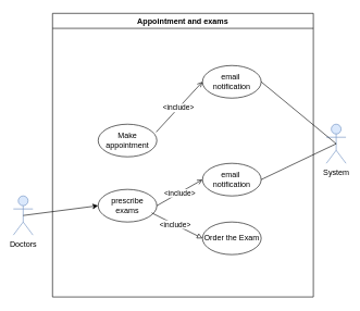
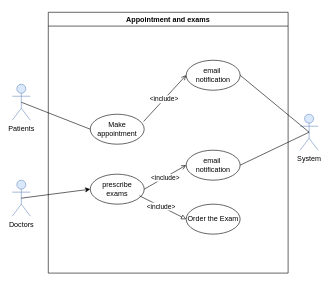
  <mxCell id="0" />
  <mxCell id="1" parent="0" />
  <mxCell id="2" value="prescribe exams" style="ellipse;whiteSpace=wrap;html=1;" vertex="1" parent="1"><mxGeometry x="150" y="290" width="90" height="50" as="geometry" /></mxCell>
  <mxCell id="3" value="Make appointment" style="ellipse;whiteSpace=wrap;html=1;" vertex="1" parent="1"><mxGeometry x="150" y="190" width="90" height="50" as="geometry" /></mxCell>
+ <mxCell id="4" value="Patients" style="shape=umlActor;verticalLabelPosition=bottom;verticalAlign=top;html=1;outlineConnect=0;fillColor=#dae8fc;strokeColor=#6c8ebf;" vertex="1" parent="1"><mxGeometry x="20" y="140" width="30" height="60" as="geometry" /></mxCell>
  <mxCell id="5" value="Doctors" style="shape=umlActor;verticalLabelPosition=bottom;verticalAlign=top;html=1;outlineConnect=0;fillColor=#dae8fc;strokeColor=#6c8ebf;" vertex="1" parent="1"><mxGeometry x="20" y="300" width="30" height="60" as="geometry" /></mxCell>
  <mxCell id="6" value="System" style="shape=umlActor;verticalLabelPosition=bottom;verticalAlign=top;html=1;outlineConnect=0;fillColor=#dae8fc;strokeColor=#6c8ebf;" vertex="1" parent="1"><mxGeometry x="500" y="190" width="30" height="60" as="geometry" /></mxCell>
+ <mxCell id="7" value="" style="endArrow=none;html=1;rounded=0;exitX=0.5;exitY=0.5;exitDx=0;exitDy=0;exitPerimeter=0;entryX=0;entryY=0.5;entryDx=0;entryDy=0;" edge="1" parent="1" source="4" target="3"><mxGeometry width="50" height="50" relative="1" as="geometry"><mxPoint x="360" y="380" as="sourcePoint" /><mxPoint x="410" y="330" as="targetPoint" /></mxGeometry></mxCell>
  <mxCell id="8" value="" style="endArrow=classic;html=1;rounded=0;exitX=0.5;exitY=0.5;exitDx=0;exitDy=0;exitPerimeter=0;entryX=0;entryY=0.5;entryDx=0;entryDy=0;" edge="1" parent="1" source="5" target="2"><mxGeometry width="50" height="50" relative="1" as="geometry"><mxPoint x="360" y="380" as="sourcePoint" /><mxPoint x="410" y="330" as="targetPoint" /></mxGeometry></mxCell>
  <mxCell id="9" value="&lt;div&gt;email&amp;nbsp;&lt;/div&gt;&lt;div&gt;notification&lt;/div&gt;" style="ellipse;whiteSpace=wrap;html=1;" vertex="1" parent="1"><mxGeometry x="310" y="100" width="90" height="50" as="geometry" /></mxCell>
  <mxCell id="10" value="&lt;div&gt;email&amp;nbsp;&lt;/div&gt;&lt;div&gt;notification&lt;/div&gt;" style="ellipse;whiteSpace=wrap;html=1;" vertex="1" parent="1"><mxGeometry x="310" y="250" width="90" height="50" as="geometry" /></mxCell>
  <mxCell id="11" value="" style="endArrow=open;html=1;rounded=0;exitX=1;exitY=0.5;exitDx=0;exitDy=0;entryX=0;entryY=0.5;entryDx=0;entryDy=0;endFill=0;" edge="1" parent="1" source="2" target="10"><mxGeometry width="50" height="50" relative="1" as="geometry"><mxPoint x="360" y="380" as="sourcePoint" /><mxPoint x="410" y="330" as="targetPoint" /></mxGeometry></mxCell>
  <mxCell id="12" value="&amp;lt;include&amp;gt;" style="edgeLabel;html=1;align=center;verticalAlign=middle;resizable=0;points=[];" vertex="1" connectable="0" parent="11"><mxGeometry relative="1" as="geometry"><mxPoint as="offset" /></mxGeometry></mxCell>
  <mxCell id="13" value="" style="endArrow=open;html=1;rounded=0;exitX=0.989;exitY=0.24;exitDx=0;exitDy=0;entryX=0;entryY=0.5;entryDx=0;entryDy=0;exitPerimeter=0;endFill=0;" edge="1" parent="1" source="3" target="9"><mxGeometry width="50" height="50" relative="1" as="geometry"><mxPoint x="250" y="325" as="sourcePoint" /><mxPoint x="320" y="285" as="targetPoint" /></mxGeometry></mxCell>
  <mxCell id="14" value="&amp;lt;include&amp;gt;" style="edgeLabel;html=1;align=center;verticalAlign=middle;resizable=0;points=[];" vertex="1" connectable="0" parent="13"><mxGeometry x="-0.066" relative="1" as="geometry"><mxPoint y="-1" as="offset" /></mxGeometry></mxCell>
  <mxCell id="15" value="Order the Exam" style="ellipse;whiteSpace=wrap;html=1;" vertex="1" parent="1"><mxGeometry x="310" y="340" width="90" height="50" as="geometry" /></mxCell>
  <mxCell id="16" value="" style="endArrow=block;html=1;rounded=0;exitX=0.911;exitY=0.72;exitDx=0;exitDy=0;entryX=0;entryY=0.5;entryDx=0;entryDy=0;exitPerimeter=0;endFill=0;" edge="1" parent="1" source="2" target="15"><mxGeometry width="50" height="50" relative="1" as="geometry"><mxPoint x="250" y="325" as="sourcePoint" /><mxPoint x="320" y="285" as="targetPoint" /></mxGeometry></mxCell>
  <mxCell id="17" value="&amp;lt;include&amp;gt;" style="edgeLabel;html=1;align=center;verticalAlign=middle;resizable=0;points=[];" vertex="1" connectable="0" parent="16"><mxGeometry x="-0.077" relative="1" as="geometry"><mxPoint as="offset" /></mxGeometry></mxCell>
  <mxCell id="18" value="" style="endArrow=none;html=1;rounded=0;exitX=1;exitY=0.5;exitDx=0;exitDy=0;entryX=0.5;entryY=0.5;entryDx=0;entryDy=0;entryPerimeter=0;" edge="1" parent="1" source="9" target="6"><mxGeometry width="50" height="50" relative="1" as="geometry"><mxPoint x="45" y="340" as="sourcePoint" /><mxPoint x="160" y="325" as="targetPoint" /></mxGeometry></mxCell>
  <mxCell id="19" value="" style="endArrow=none;html=1;rounded=0;exitX=1;exitY=0.5;exitDx=0;exitDy=0;entryX=0.5;entryY=0.5;entryDx=0;entryDy=0;entryPerimeter=0;" edge="1" parent="1" source="10" target="6"><mxGeometry width="50" height="50" relative="1" as="geometry"><mxPoint x="410" y="135" as="sourcePoint" /><mxPoint x="565" y="240" as="targetPoint" /></mxGeometry></mxCell>
  <mxCell id="20" value="Appointment and exams" style="swimlane;whiteSpace=wrap;html=1;" vertex="1" parent="1"><mxGeometry x="80" y="20" width="400" height="435" as="geometry" /></mxCell>
